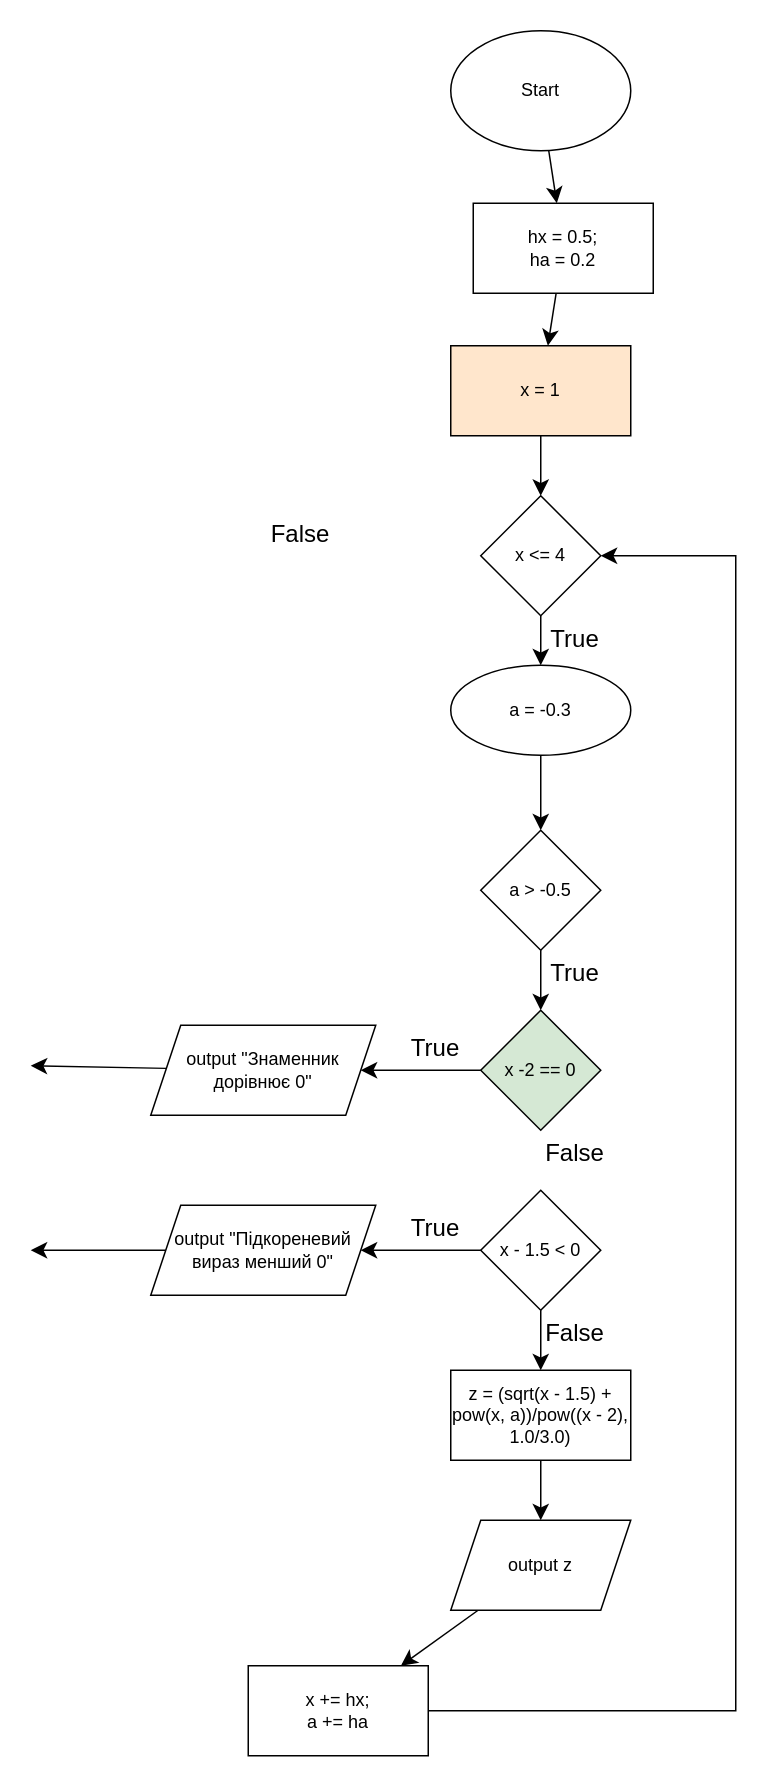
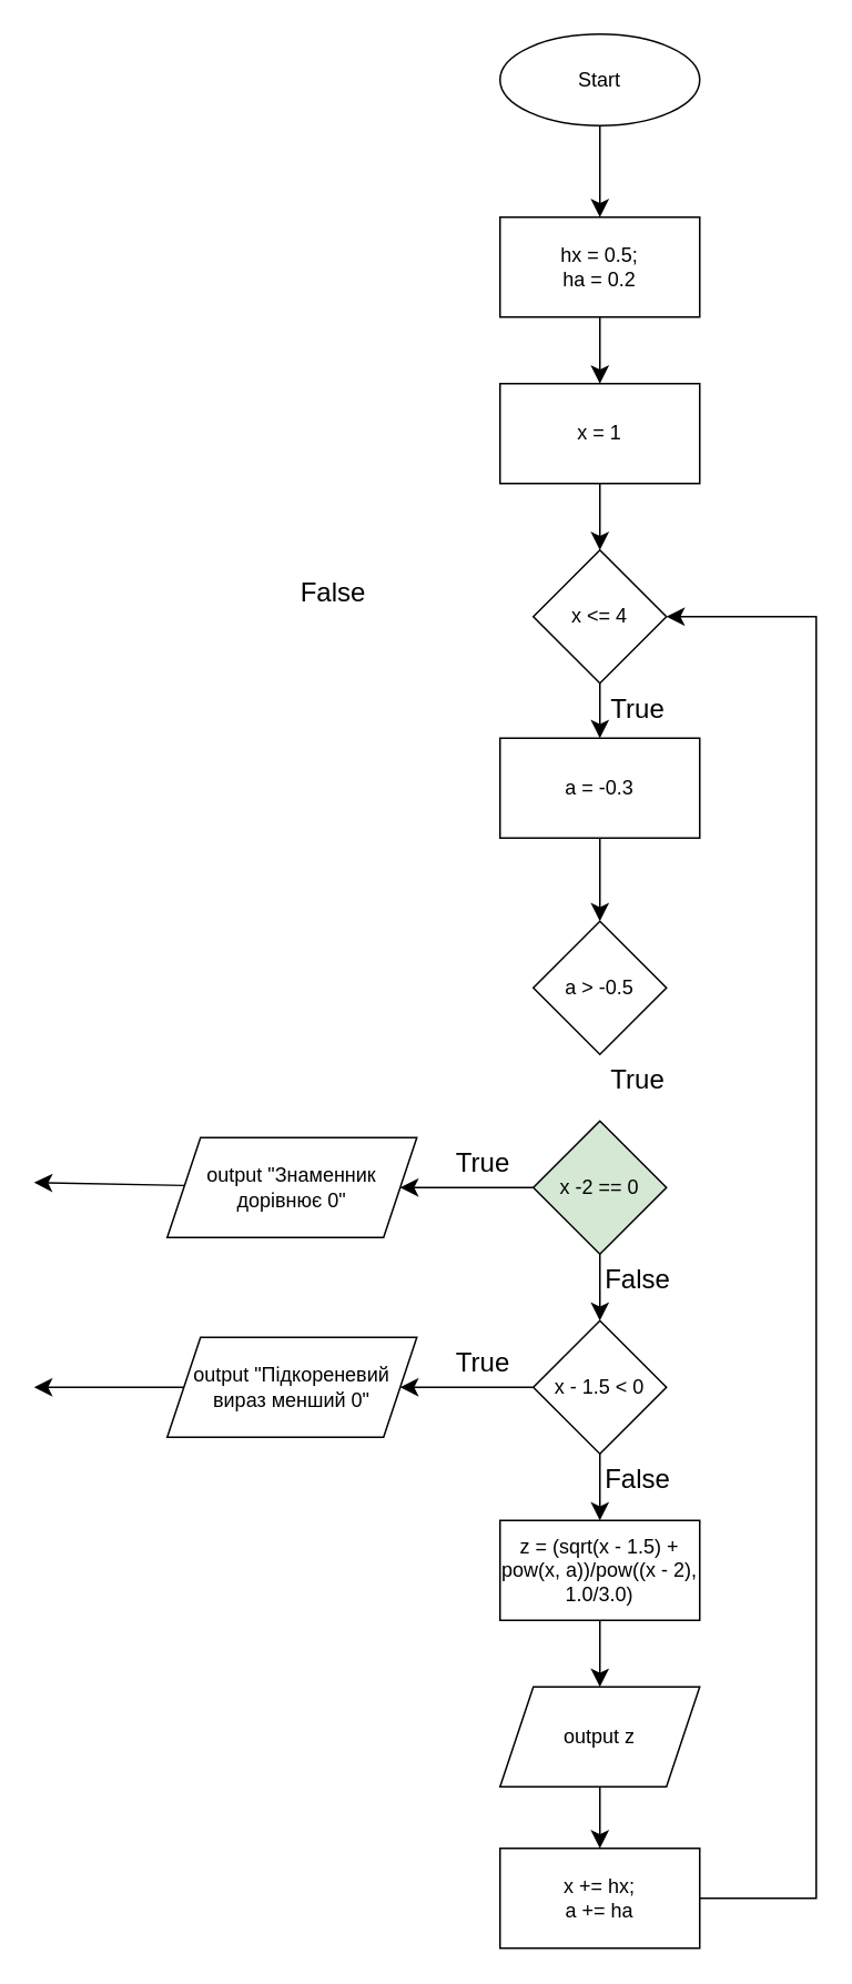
  <mxCell id="0" />
  <mxCell id="1" parent="0" />
  <mxCell id="2" value="" style="edgeStyle=none;curved=1;rounded=0;orthogonalLoop=1;jettySize=auto;html=1;fontSize=12;startSize=8;endSize=8;" edge="1" parent="1" source="3" target="5"><mxGeometry relative="1" as="geometry" /></mxCell>
- <mxCell id="3" value="Start" style="ellipse;whiteSpace=wrap;html=1;" vertex="1" parent="1"><mxGeometry x="300" y="20" width="120" height="80" as="geometry" /></mxCell>
+ <mxCell id="3" value="Start" style="ellipse;whiteSpace=wrap;html=1;" vertex="1" parent="1"><mxGeometry x="300" y="20" width="120" height="55" as="geometry" /></mxCell>
  <mxCell id="4" value="" style="edgeStyle=none;curved=1;rounded=0;orthogonalLoop=1;jettySize=auto;html=1;fontSize=12;startSize=8;endSize=8;" edge="1" parent="1" source="5" target="7"><mxGeometry relative="1" as="geometry" /></mxCell>
- <mxCell id="5" value="&lt;div&gt;hx = 0.5;&lt;/div&gt;&lt;div&gt;&lt;span style=&quot;background-color: initial;&quot;&gt;ha = 0.2&lt;/span&gt;&lt;/div&gt;" style="whiteSpace=wrap;html=1;" vertex="1" parent="1"><mxGeometry x="315" y="135" width="120" height="60" as="geometry" /></mxCell>
+ <mxCell id="5" value="&lt;div&gt;hx = 0.5;&lt;/div&gt;&lt;div&gt;&lt;span style=&quot;background-color: initial;&quot;&gt;ha = 0.2&lt;/span&gt;&lt;/div&gt;" style="whiteSpace=wrap;html=1;" vertex="1" parent="1"><mxGeometry x="300" y="130" width="120" height="60" as="geometry" /></mxCell>
  <mxCell id="6" value="" style="edgeStyle=none;curved=1;rounded=0;orthogonalLoop=1;jettySize=auto;html=1;fontSize=12;startSize=8;endSize=8;" edge="1" parent="1" source="7" target="9"><mxGeometry relative="1" as="geometry" /></mxCell>
- <mxCell id="7" value="x = 1" style="whiteSpace=wrap;html=1;fillColor=#ffe6cc;" vertex="1" parent="1"><mxGeometry x="300" y="230" width="120" height="60" as="geometry" /></mxCell>
+ <mxCell id="7" value="x = 1" style="whiteSpace=wrap;html=1;" vertex="1" parent="1"><mxGeometry x="300" y="230" width="120" height="60" as="geometry" /></mxCell>
  <mxCell id="8" value="" style="edgeStyle=none;curved=1;rounded=0;orthogonalLoop=1;jettySize=auto;html=1;fontSize=12;startSize=8;endSize=8;" edge="1" parent="1" source="9" target="11"><mxGeometry relative="1" as="geometry" /></mxCell>
  <mxCell id="9" value="x &amp;lt;= 4" style="rhombus;whiteSpace=wrap;html=1;" vertex="1" parent="1"><mxGeometry x="320" y="330" width="80" height="80" as="geometry" /></mxCell>
  <mxCell id="10" value="" style="edgeStyle=none;curved=1;rounded=0;orthogonalLoop=1;jettySize=auto;html=1;fontSize=12;startSize=8;endSize=8;" edge="1" parent="1" source="11" target="13"><mxGeometry relative="1" as="geometry" /></mxCell>
- <mxCell id="11" value="a = -0.3" style="ellipse;whiteSpace=wrap;html=1;" vertex="1" parent="1"><mxGeometry x="300" y="443" width="120" height="60" as="geometry" /></mxCell>
- <mxCell id="12" value="" style="edgeStyle=none;curved=1;rounded=0;orthogonalLoop=1;jettySize=auto;html=1;fontSize=12;startSize=8;endSize=8;" edge="1" parent="1" source="13" target="16"><mxGeometry relative="1" as="geometry" /></mxCell>
+ <mxCell id="11" value="a = -0.3" style="whiteSpace=wrap;html=1;" vertex="1" parent="1"><mxGeometry x="300" y="443" width="120" height="60" as="geometry" /></mxCell>
  <mxCell id="13" value="a &amp;gt; -0.5" style="rhombus;whiteSpace=wrap;html=1;" vertex="1" parent="1"><mxGeometry x="320" y="553" width="80" height="80" as="geometry" /></mxCell>
  <mxCell id="14" value="" style="edgeStyle=none;curved=1;rounded=0;orthogonalLoop=1;jettySize=auto;html=1;fontSize=12;startSize=8;endSize=8;" edge="1" parent="1" source="16" target="18"><mxGeometry relative="1" as="geometry" /></mxCell>
+ <mxCell id="15" value="" style="edgeStyle=none;curved=1;rounded=0;orthogonalLoop=1;jettySize=auto;html=1;fontSize=12;startSize=8;endSize=8;" edge="1" parent="1" source="16" target="21"><mxGeometry relative="1" as="geometry" /></mxCell>
  <mxCell id="16" value="x -2 == 0" style="rhombus;whiteSpace=wrap;html=1;fillColor=#d5e8d4;" vertex="1" parent="1"><mxGeometry x="320" y="673" width="80" height="80" as="geometry" /></mxCell>
  <mxCell id="17" style="edgeStyle=none;curved=1;rounded=0;orthogonalLoop=1;jettySize=auto;html=1;fontSize=12;startSize=8;endSize=8;" edge="1" parent="1" source="18"><mxGeometry relative="1" as="geometry"><mxPoint x="20" y="710" as="targetPoint" /></mxGeometry></mxCell>
  <mxCell id="18" value="output&amp;nbsp;&quot;Знаменник дорівнює 0&quot;" style="shape=parallelogram;perimeter=parallelogramPerimeter;whiteSpace=wrap;html=1;fixedSize=1;" vertex="1" parent="1"><mxGeometry x="100" y="683" width="150" height="60" as="geometry" /></mxCell>
  <mxCell id="19" value="" style="edgeStyle=none;curved=1;rounded=0;orthogonalLoop=1;jettySize=auto;html=1;fontSize=12;startSize=8;endSize=8;" edge="1" parent="1" source="21" target="23"><mxGeometry relative="1" as="geometry" /></mxCell>
  <mxCell id="20" value="" style="edgeStyle=none;curved=1;rounded=0;orthogonalLoop=1;jettySize=auto;html=1;fontSize=12;startSize=8;endSize=8;" edge="1" parent="1" source="21" target="25"><mxGeometry relative="1" as="geometry" /></mxCell>
  <mxCell id="21" value="x - 1.5 &amp;lt; 0" style="rhombus;whiteSpace=wrap;html=1;" vertex="1" parent="1"><mxGeometry x="320" y="793" width="80" height="80" as="geometry" /></mxCell>
  <mxCell id="22" style="edgeStyle=none;curved=1;rounded=0;orthogonalLoop=1;jettySize=auto;html=1;fontSize=12;startSize=8;endSize=8;" edge="1" parent="1" source="23"><mxGeometry relative="1" as="geometry"><mxPoint x="20" y="833" as="targetPoint" /></mxGeometry></mxCell>
  <mxCell id="23" value="output&amp;nbsp;&quot;Підкореневий вираз менший 0&quot;" style="shape=parallelogram;perimeter=parallelogramPerimeter;whiteSpace=wrap;html=1;fixedSize=1;" vertex="1" parent="1"><mxGeometry x="100" y="803" width="150" height="60" as="geometry" /></mxCell>
  <mxCell id="24" value="" style="edgeStyle=none;curved=1;rounded=0;orthogonalLoop=1;jettySize=auto;html=1;fontSize=12;startSize=8;endSize=8;" edge="1" parent="1" source="25" target="27"><mxGeometry relative="1" as="geometry" /></mxCell>
  <mxCell id="25" value="z = (sqrt(x - 1.5) + pow(x, a))/pow((x - 2), 1.0/3.0)" style="whiteSpace=wrap;html=1;" vertex="1" parent="1"><mxGeometry x="300" y="913" width="120" height="60" as="geometry" /></mxCell>
  <mxCell id="26" value="" style="edgeStyle=none;curved=1;rounded=0;orthogonalLoop=1;jettySize=auto;html=1;fontSize=12;startSize=8;endSize=8;" edge="1" parent="1" source="27" target="29"><mxGeometry relative="1" as="geometry" /></mxCell>
  <mxCell id="27" value="output z" style="shape=parallelogram;perimeter=parallelogramPerimeter;whiteSpace=wrap;html=1;fixedSize=1;" vertex="1" parent="1"><mxGeometry x="300" y="1013" width="120" height="60" as="geometry" /></mxCell>
  <mxCell id="28" value="" style="edgeStyle=orthogonalEdgeStyle;rounded=0;orthogonalLoop=1;jettySize=auto;html=1;fontSize=12;startSize=8;endSize=8;entryX=1;entryY=0.5;entryDx=0;entryDy=0;" edge="1" parent="1" source="29" target="9"><mxGeometry relative="1" as="geometry"><Array as="points"><mxPoint x="490" y="1140" /><mxPoint x="490" y="370" /></Array></mxGeometry></mxCell>
- <mxCell id="29" value="x += hx;&lt;div&gt;a += ha&lt;/div&gt;" style="whiteSpace=wrap;html=1;" vertex="1" parent="1"><mxGeometry x="165" y="1110" width="120" height="60" as="geometry" /></mxCell>
+ <mxCell id="29" value="x += hx;&lt;div&gt;a += ha&lt;/div&gt;" style="whiteSpace=wrap;html=1;" vertex="1" parent="1"><mxGeometry x="300" y="1110" width="120" height="60" as="geometry" /></mxCell>
  <mxCell id="30" value="True" style="text;html=1;align=center;verticalAlign=middle;whiteSpace=wrap;rounded=0;fontSize=16;" vertex="1" parent="1"><mxGeometry x="353" y="410" width="60" height="30" as="geometry" /></mxCell>
  <mxCell id="31" value="True" style="text;html=1;align=center;verticalAlign=middle;whiteSpace=wrap;rounded=0;fontSize=16;" vertex="1" parent="1"><mxGeometry x="353" y="633" width="60" height="30" as="geometry" /></mxCell>
  <mxCell id="32" value="True" style="text;html=1;align=center;verticalAlign=middle;whiteSpace=wrap;rounded=0;fontSize=16;" vertex="1" parent="1"><mxGeometry x="260" y="683" width="60" height="30" as="geometry" /></mxCell>
  <mxCell id="33" value="True" style="text;html=1;align=center;verticalAlign=middle;whiteSpace=wrap;rounded=0;fontSize=16;" vertex="1" parent="1"><mxGeometry x="260" y="803" width="60" height="30" as="geometry" /></mxCell>
  <mxCell id="34" value="False" style="text;html=1;align=center;verticalAlign=middle;whiteSpace=wrap;rounded=0;fontSize=16;" vertex="1" parent="1"><mxGeometry x="170" y="340" width="60" height="30" as="geometry" /></mxCell>
  <mxCell id="35" value="False" style="text;html=1;align=center;verticalAlign=middle;whiteSpace=wrap;rounded=0;fontSize=16;" vertex="1" parent="1"><mxGeometry x="353" y="753" width="60" height="30" as="geometry" /></mxCell>
  <mxCell id="36" value="False" style="text;html=1;align=center;verticalAlign=middle;whiteSpace=wrap;rounded=0;fontSize=16;" vertex="1" parent="1"><mxGeometry x="353" y="873" width="60" height="30" as="geometry" /></mxCell>
